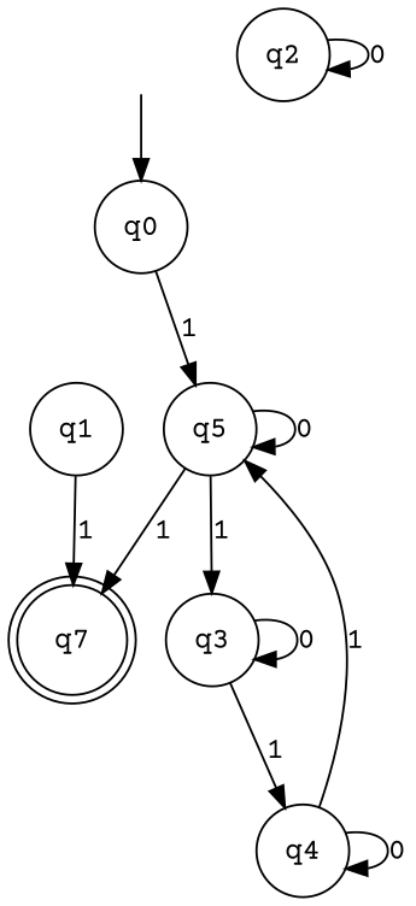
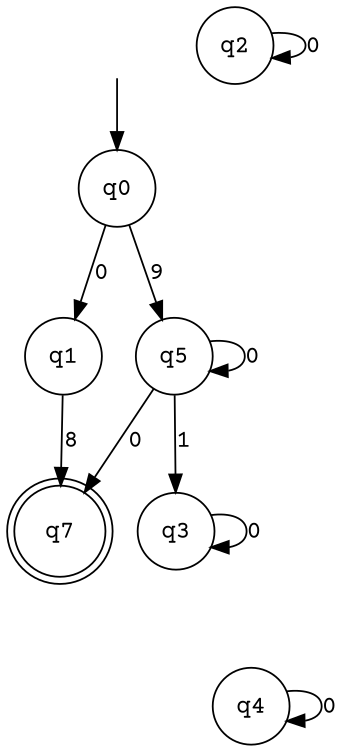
  digraph {
    fontname="Courier Prime"
    rankdir=TB
    node [fontname="Courier Prime" shape=circle]
    edge [fontname="Courier Prime"]
    "" [shape=plaintext]
    n2 [label=q0]
    n3 [label=q1]
    n4 [label=q5]
    n5 [label=q7 shape=doublecircle]
    n6 [label=q3]
    n7 [label=q4]
    n8 [label=q2]
    "" -> n2
-   n2 -> n4 [label=1]
-   n3 -> n5 [label=1]
+   n2 -> n3 [label=0]
+   n2 -> n4 [label=9]
+   n3 -> n5 [label=8]
    n4 -> n4 [label=0]
-   n4 -> n5 [label=1]
+   n4 -> n5 [label=0]
    n4 -> n6 [label=1]
    n6 -> n6 [label=0]
-   n6 -> n7 [label=1]
-   n7 -> n4 [label=1]
    n7 -> n7 [label=0]
    n8 -> n8 [label=0]
  }
